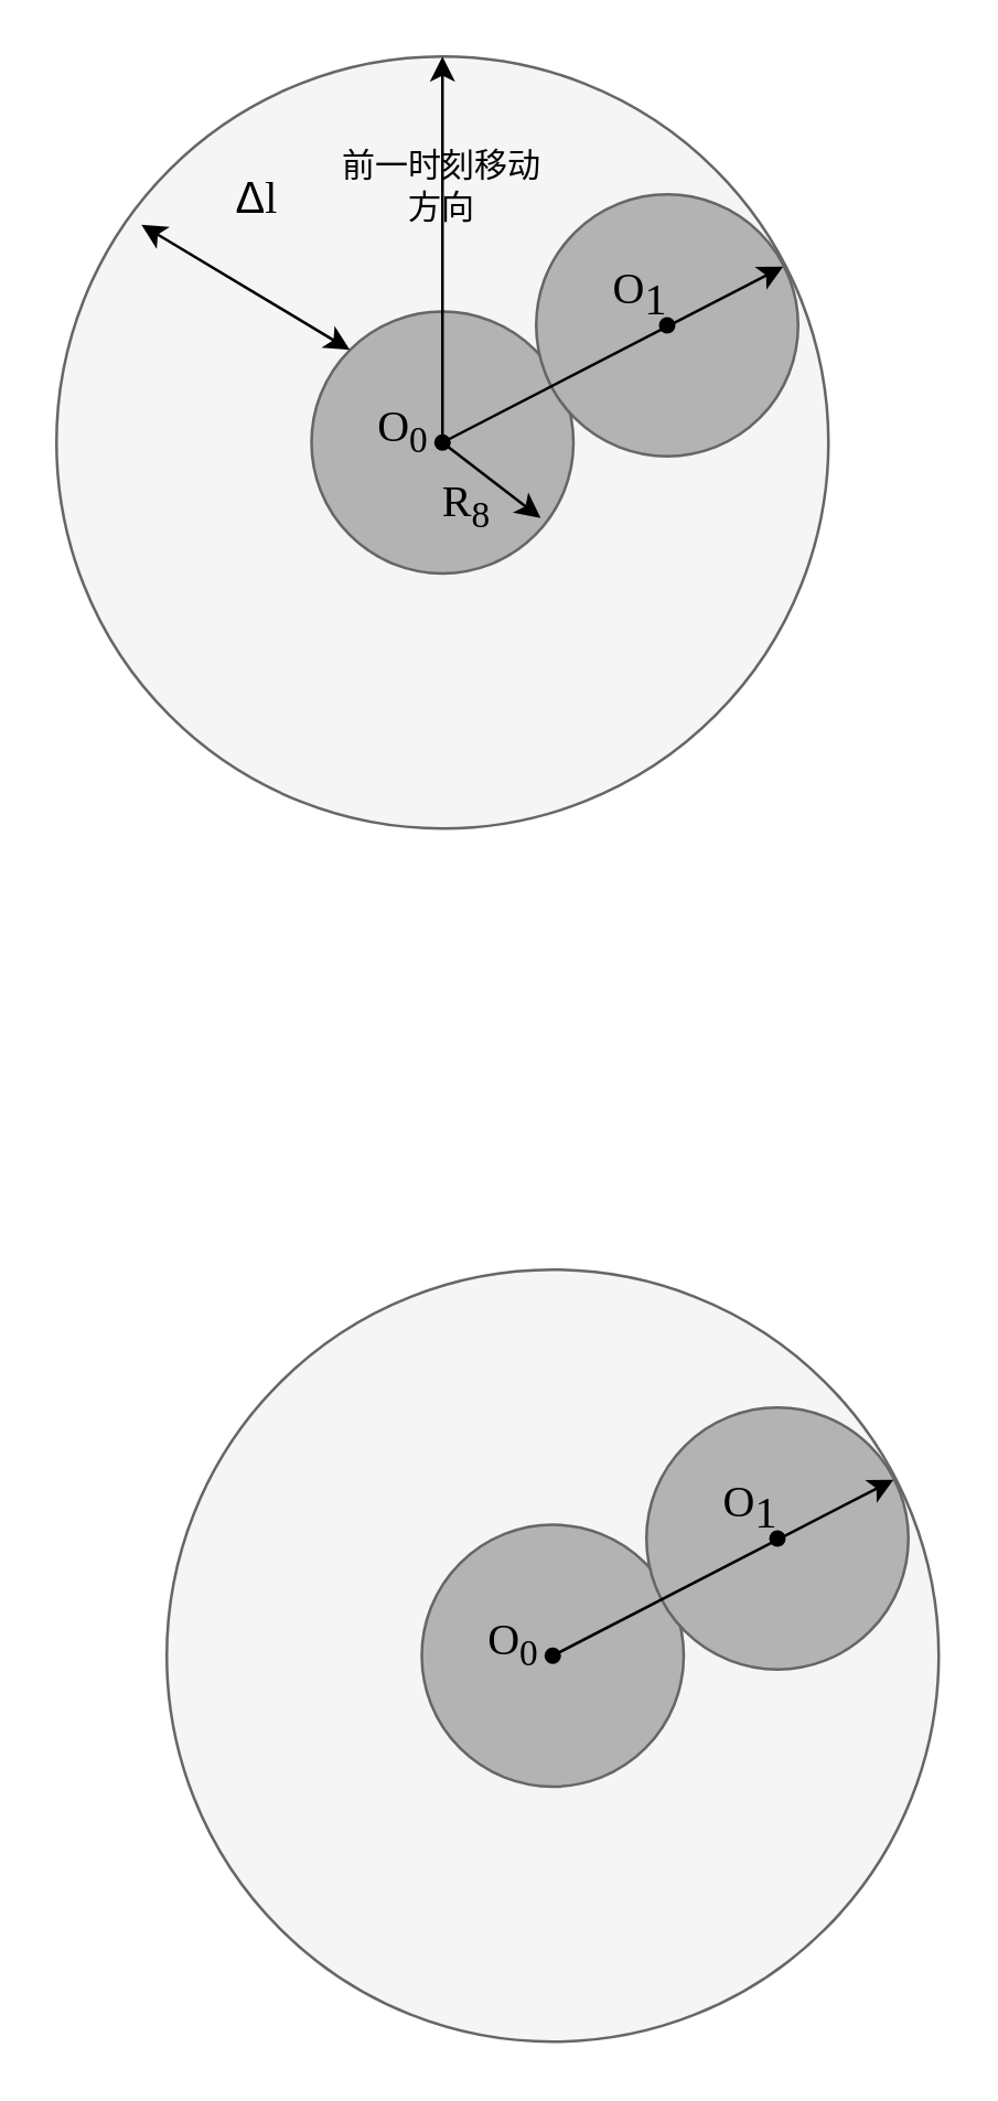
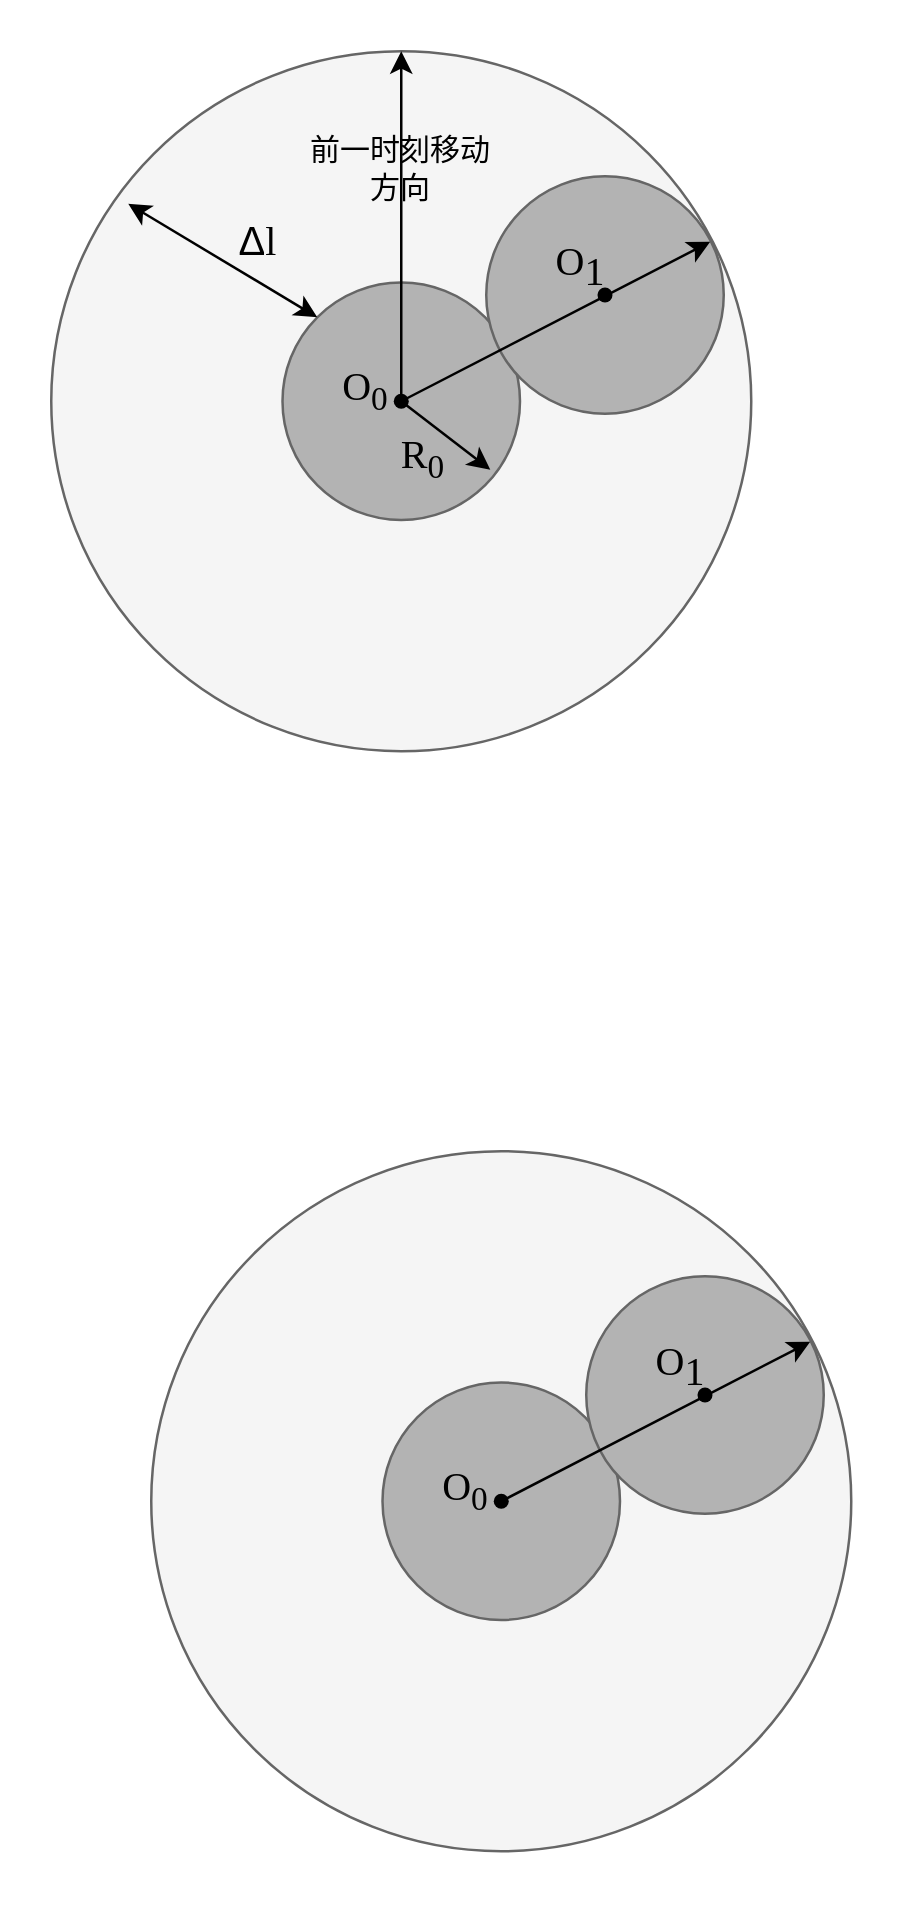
  <mxCell id="0" />
  <mxCell id="1" parent="0" />
  <mxCell id="2" value="" style="ellipse;whiteSpace=wrap;html=1;aspect=fixed;fillColor=#f5f5f5;strokeColor=#666666;fontColor=#333333;" vertex="1" parent="1"><mxGeometry x="20" y="20" width="280" height="280" as="geometry" /></mxCell>
  <mxCell id="3" value="" style="ellipse;whiteSpace=wrap;html=1;aspect=fixed;strokeColor=#666666;fontColor=#333333;direction=south;fillColor=#B3B3B3;" vertex="1" parent="1"><mxGeometry x="112.5" y="112.5" width="95" height="95" as="geometry" /></mxCell>
  <mxCell id="4" value="" style="ellipse;whiteSpace=wrap;html=1;aspect=fixed;strokeColor=#666666;fontColor=#333333;fillColor=#B3B3B3;" vertex="1" parent="1"><mxGeometry x="194" y="70" width="95" height="95" as="geometry" /></mxCell>
  <mxCell id="5" value="" style="shape=waypoint;sketch=0;fillStyle=solid;size=6;pointerEvents=1;points=[];fillColor=none;resizable=0;rotatable=0;perimeter=centerPerimeter;snapToPoint=1;" vertex="1" parent="1"><mxGeometry x="140" y="140" width="40" height="40" as="geometry" /></mxCell>
  <mxCell id="6" value="" style="shape=waypoint;sketch=0;fillStyle=solid;size=6;pointerEvents=1;points=[];fillColor=none;resizable=0;rotatable=0;perimeter=centerPerimeter;snapToPoint=1;" vertex="1" parent="1"><mxGeometry x="221.5" y="97.5" width="40" height="40" as="geometry" /></mxCell>
  <mxCell id="7" value="" style="endArrow=classic;html=1;exitX=0.51;exitY=0.665;exitDx=0;exitDy=0;exitPerimeter=0;entryX=0.788;entryY=0.125;entryDx=0;entryDy=0;entryPerimeter=0;" edge="1" parent="1" source="5" target="3"><mxGeometry width="50" height="50" relative="1" as="geometry"><mxPoint x="150" y="220" as="sourcePoint" /><mxPoint x="200" y="170" as="targetPoint" /></mxGeometry></mxCell>
- <mxCell id="8" value="&lt;span lang=&quot;EN-US&quot; style=&quot;font-size: 12.0pt ; font-family: &amp;#34;times new roman&amp;#34; , serif&quot;&gt;&lt;span lang=&quot;EN-US&quot; style=&quot;font-size: 12pt&quot;&gt;R&lt;sub&gt;8&lt;/sub&gt;&lt;/span&gt;&lt;br&gt;&lt;/span&gt;" style="text;html=1;strokeColor=none;fillColor=none;align=center;verticalAlign=middle;whiteSpace=wrap;rounded=0;" vertex="1" parent="1"><mxGeometry x="149" y="173" width="40" height="20" as="geometry" /></mxCell>
+ <mxCell id="8" value="&lt;span lang=&quot;EN-US&quot; style=&quot;font-size: 12.0pt ; font-family: &amp;#34;times new roman&amp;#34; , serif&quot;&gt;&lt;span lang=&quot;EN-US&quot; style=&quot;font-size: 12pt&quot;&gt;R&lt;sub&gt;0&lt;/sub&gt;&lt;/span&gt;&lt;br&gt;&lt;/span&gt;" style="text;html=1;strokeColor=none;fillColor=none;align=center;verticalAlign=middle;whiteSpace=wrap;rounded=0;" vertex="1" parent="1"><mxGeometry x="149" y="173" width="40" height="20" as="geometry" /></mxCell>
  <mxCell id="9" value="&lt;span lang=&quot;EN-US&quot; style=&quot;font-size: 12.0pt ; font-family: &amp;#34;times new roman&amp;#34; , serif&quot;&gt;O&lt;sub&gt;0&lt;/sub&gt;&lt;/span&gt;" style="text;html=1;strokeColor=none;fillColor=none;align=center;verticalAlign=middle;whiteSpace=wrap;rounded=0;" vertex="1" parent="1"><mxGeometry x="126" y="146" width="40" height="20" as="geometry" /></mxCell>
  <mxCell id="10" value="" style="endArrow=classic;html=1;entryX=0.943;entryY=0.276;entryDx=0;entryDy=0;entryPerimeter=0;" edge="1" parent="1" target="4"><mxGeometry width="50" height="50" relative="1" as="geometry"><mxPoint x="160" y="160" as="sourcePoint" /><mxPoint x="180" y="110" as="targetPoint" /></mxGeometry></mxCell>
  <mxCell id="11" value="&lt;a name=&quot;OLE_LINK7&quot;&gt;&lt;span lang=&quot;EN-US&quot; style=&quot;font-size: 12.0pt ; font-family: &amp;#34;times new roman&amp;#34; , serif&quot;&gt;O&lt;/span&gt;&lt;/a&gt;&lt;sub&gt;&lt;span lang=&quot;EN-US&quot; style=&quot;font-size: 12.0pt ; font-family: &amp;#34;times new roman&amp;#34; , serif&quot;&gt;1&lt;/span&gt;&lt;/sub&gt;" style="text;html=1;strokeColor=none;fillColor=none;align=center;verticalAlign=middle;whiteSpace=wrap;rounded=0;" vertex="1" parent="1"><mxGeometry x="212" y="96" width="40" height="20" as="geometry" /></mxCell>
  <mxCell id="12" value="" style="endArrow=classic;html=1;entryX=0.5;entryY=0;entryDx=0;entryDy=0;" edge="1" parent="1" target="2"><mxGeometry width="50" height="50" relative="1" as="geometry"><mxPoint x="160" y="160" as="sourcePoint" /><mxPoint x="180" y="110" as="targetPoint" /></mxGeometry></mxCell>
  <mxCell id="13" value="前一时刻移动方向" style="text;html=1;strokeColor=none;fillColor=none;align=center;verticalAlign=middle;whiteSpace=wrap;rounded=0;" vertex="1" parent="1"><mxGeometry x="123" y="50" width="74" height="33.64" as="geometry" /></mxCell>
  <mxCell id="14" value="" style="endArrow=classic;startArrow=classic;html=1;exitX=0.11;exitY=0.218;exitDx=0;exitDy=0;exitPerimeter=0;entryX=0;entryY=1;entryDx=0;entryDy=0;" edge="1" parent="1" source="2" target="3"><mxGeometry width="50" height="50" relative="1" as="geometry"><mxPoint x="130" y="150" as="sourcePoint" /><mxPoint x="180" y="100" as="targetPoint" /></mxGeometry></mxCell>
- <mxCell id="15" value="&lt;span style=&quot;font-size: 12.0pt&quot;&gt;Δ&lt;/span&gt;&lt;span lang=&quot;EN-US&quot; style=&quot;font-size: 12.0pt ; font-family: &amp;#34;times new roman&amp;#34; , serif&quot;&gt;l&lt;/span&gt;" style="text;html=1;strokeColor=none;fillColor=none;align=center;verticalAlign=middle;whiteSpace=wrap;rounded=0;" vertex="1" parent="1"><mxGeometry x="73" y="61" width="40" height="20" as="geometry" /></mxCell>
+ <mxCell id="15" value="&lt;span style=&quot;font-size: 12.0pt&quot;&gt;Δ&lt;/span&gt;&lt;span lang=&quot;EN-US&quot; style=&quot;font-size: 12.0pt ; font-family: &amp;#34;times new roman&amp;#34; , serif&quot;&gt;l&lt;/span&gt;" style="text;html=1;strokeColor=none;fillColor=none;align=center;verticalAlign=middle;whiteSpace=wrap;rounded=0;" vertex="1" parent="1"><mxGeometry x="83" y="86" width="40" height="20" as="geometry" /></mxCell>
  <mxCell id="16" value="" style="ellipse;whiteSpace=wrap;html=1;aspect=fixed;fillColor=#f5f5f5;strokeColor=#666666;fontColor=#333333;" vertex="1" parent="1"><mxGeometry x="60" y="460" width="280" height="280" as="geometry" /></mxCell>
  <mxCell id="17" value="" style="ellipse;whiteSpace=wrap;html=1;aspect=fixed;strokeColor=#666666;fontColor=#333333;direction=south;fillColor=#B3B3B3;" vertex="1" parent="1"><mxGeometry x="152.5" y="552.5" width="95" height="95" as="geometry" /></mxCell>
  <mxCell id="18" value="" style="ellipse;whiteSpace=wrap;html=1;aspect=fixed;strokeColor=#666666;fontColor=#333333;fillColor=#B3B3B3;" vertex="1" parent="1"><mxGeometry x="234" y="510" width="95" height="95" as="geometry" /></mxCell>
  <mxCell id="19" value="" style="shape=waypoint;sketch=0;fillStyle=solid;size=6;pointerEvents=1;points=[];fillColor=none;resizable=0;rotatable=0;perimeter=centerPerimeter;snapToPoint=1;" vertex="1" parent="1"><mxGeometry x="180" y="580" width="40" height="40" as="geometry" /></mxCell>
  <mxCell id="20" value="" style="shape=waypoint;sketch=0;fillStyle=solid;size=6;pointerEvents=1;points=[];fillColor=none;resizable=0;rotatable=0;perimeter=centerPerimeter;snapToPoint=1;" vertex="1" parent="1"><mxGeometry x="261.5" y="537.5" width="40" height="40" as="geometry" /></mxCell>
  <mxCell id="21" value="&lt;span lang=&quot;EN-US&quot; style=&quot;font-size: 12.0pt ; font-family: &amp;#34;times new roman&amp;#34; , serif&quot;&gt;O&lt;sub&gt;0&lt;/sub&gt;&lt;/span&gt;" style="text;html=1;strokeColor=none;fillColor=none;align=center;verticalAlign=middle;whiteSpace=wrap;rounded=0;" vertex="1" parent="1"><mxGeometry x="166" y="586" width="40" height="20" as="geometry" /></mxCell>
  <mxCell id="22" value="" style="endArrow=classic;html=1;entryX=0.943;entryY=0.276;entryDx=0;entryDy=0;entryPerimeter=0;" edge="1" parent="1" target="18"><mxGeometry width="50" height="50" relative="1" as="geometry"><mxPoint x="200" y="600" as="sourcePoint" /><mxPoint x="220" y="550" as="targetPoint" /></mxGeometry></mxCell>
  <mxCell id="23" value="&lt;a name=&quot;OLE_LINK7&quot;&gt;&lt;span lang=&quot;EN-US&quot; style=&quot;font-size: 12.0pt ; font-family: &amp;#34;times new roman&amp;#34; , serif&quot;&gt;O&lt;/span&gt;&lt;/a&gt;&lt;sub&gt;&lt;span lang=&quot;EN-US&quot; style=&quot;font-size: 12.0pt ; font-family: &amp;#34;times new roman&amp;#34; , serif&quot;&gt;1&lt;/span&gt;&lt;/sub&gt;" style="text;html=1;strokeColor=none;fillColor=none;align=center;verticalAlign=middle;whiteSpace=wrap;rounded=0;" vertex="1" parent="1"><mxGeometry x="252" y="536" width="40" height="20" as="geometry" /></mxCell>
